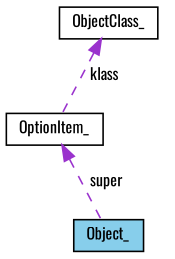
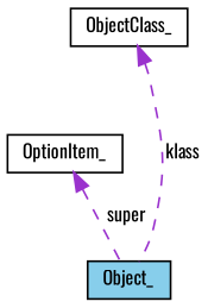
  digraph {
    fontname=Oswald
    node [color=black fillcolor=white fontname=Oswald fontsize=10 shape=record style=filled]
    edge [color=darkorchid3 dir=back fontname=Oswald fontsize=10 labelfontname=Helvetica labelfontsize=10 style=dashed]
    n1 [fontcolor=black height=0.2 label=OptionItem_ width=0.4]
    n2 [fillcolor=skyblue height=0.2 label=Object_ width=0.4]
    n3 [height=0.2 label=ObjectClass_ width=0.4]
    n1 -> n2 [label=" super"]
-   n3 -> n1 [label=" klass"]
+   n3 -> n2 [label=" klass"]
  }
